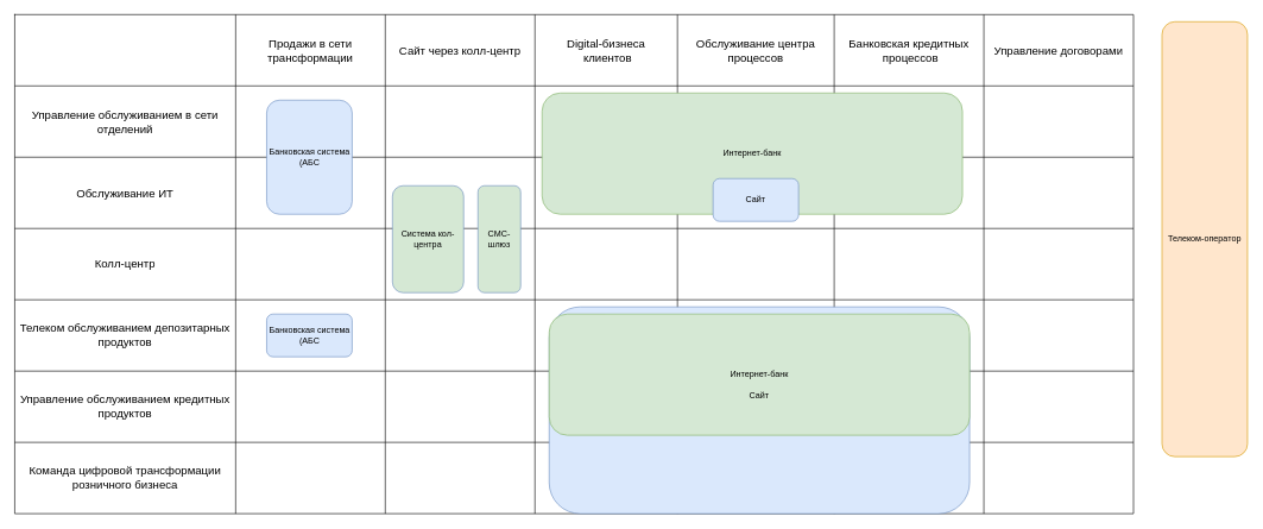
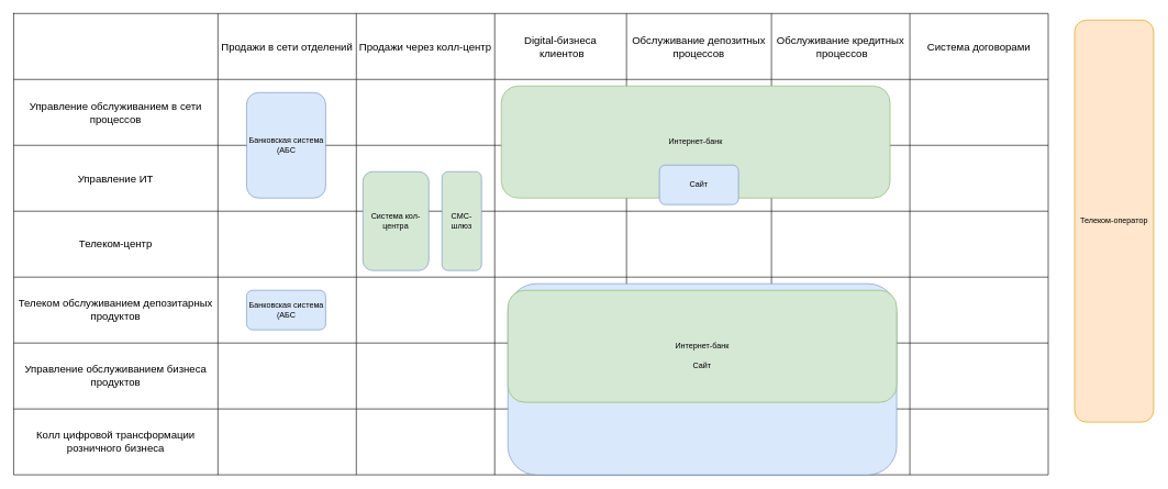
  <mxCell id="0" />
  <mxCell id="1" parent="0" />
  <mxCell id="2" value="" style="shape=table;startSize=0;container=1;collapsible=0;childLayout=tableLayout;fontSize=16;" parent="1" vertex="1"><mxGeometry y="20" width="1570" height="700" as="geometry" x="20" /></mxCell>
  <mxCell id="3" value="" style="shape=tableRow;horizontal=0;startSize=0;swimlaneHead=0;swimlaneBody=0;strokeColor=inherit;top=0;left=0;bottom=0;right=0;collapsible=0;dropTarget=0;fillColor=none;points=[[0,0.5],[1,0.5]];portConstraint=eastwest;fontSize=16;" parent="2" vertex="1"><mxGeometry width="1570" height="100" as="geometry" /></mxCell>
  <mxCell id="4" value="" style="shape=partialRectangle;html=1;whiteSpace=wrap;connectable=0;strokeColor=inherit;overflow=hidden;fillColor=none;top=0;left=0;bottom=0;right=0;pointerEvents=1;fontSize=16;" parent="3" vertex="1"><mxGeometry width="310" height="100" as="geometry"><mxRectangle width="310" height="100" as="alternateBounds" /></mxGeometry></mxCell>
- <mxCell id="5" value="Продажи в сети трансформации" style="shape=partialRectangle;html=1;whiteSpace=wrap;connectable=0;strokeColor=inherit;overflow=hidden;fillColor=none;top=0;left=0;bottom=0;right=0;pointerEvents=1;fontSize=16;" parent="3" vertex="1"><mxGeometry x="310" width="210" height="100" as="geometry"><mxRectangle width="210" height="100" as="alternateBounds" /></mxGeometry></mxCell>
- <mxCell id="6" value="Сайт через колл-центр" style="shape=partialRectangle;html=1;whiteSpace=wrap;connectable=0;strokeColor=inherit;overflow=hidden;fillColor=none;top=0;left=0;bottom=0;right=0;pointerEvents=1;fontSize=16;" parent="3" vertex="1"><mxGeometry x="520" width="210" height="100" as="geometry"><mxRectangle width="210" height="100" as="alternateBounds" /></mxGeometry></mxCell>
+ <mxCell id="5" value="Продажи в сети отделений" style="shape=partialRectangle;html=1;whiteSpace=wrap;connectable=0;strokeColor=inherit;overflow=hidden;fillColor=none;top=0;left=0;bottom=0;right=0;pointerEvents=1;fontSize=16;" parent="3" vertex="1"><mxGeometry x="310" width="210" height="100" as="geometry"><mxRectangle width="210" height="100" as="alternateBounds" /></mxGeometry></mxCell>
+ <mxCell id="6" value="Продажи через колл-центр" style="shape=partialRectangle;html=1;whiteSpace=wrap;connectable=0;strokeColor=inherit;overflow=hidden;fillColor=none;top=0;left=0;bottom=0;right=0;pointerEvents=1;fontSize=16;" parent="3" vertex="1"><mxGeometry x="520" width="210" height="100" as="geometry"><mxRectangle width="210" height="100" as="alternateBounds" /></mxGeometry></mxCell>
  <mxCell id="7" value="Digital-бизнеса&lt;div&gt;&amp;nbsp;клиентов&lt;/div&gt;" style="shape=partialRectangle;html=1;whiteSpace=wrap;connectable=0;strokeColor=inherit;overflow=hidden;fillColor=none;top=0;left=0;bottom=0;right=0;pointerEvents=1;fontSize=16;" parent="3" vertex="1"><mxGeometry x="730" width="200" height="100" as="geometry"><mxRectangle width="200" height="100" as="alternateBounds" /></mxGeometry></mxCell>
- <mxCell id="8" value="Обслуживание центра процессов" style="shape=partialRectangle;html=1;whiteSpace=wrap;connectable=0;strokeColor=inherit;overflow=hidden;fillColor=none;top=0;left=0;bottom=0;right=0;pointerEvents=1;fontSize=16;" parent="3" vertex="1"><mxGeometry x="930" width="220" height="100" as="geometry"><mxRectangle width="220" height="100" as="alternateBounds" /></mxGeometry></mxCell>
- <mxCell id="9" value="Банковская кредитных&lt;div&gt;&amp;nbsp;процессов&lt;/div&gt;" style="shape=partialRectangle;html=1;whiteSpace=wrap;connectable=0;strokeColor=inherit;overflow=hidden;fillColor=none;top=0;left=0;bottom=0;right=0;pointerEvents=1;fontSize=16;" parent="3" vertex="1"><mxGeometry x="1150" width="210" height="100" as="geometry"><mxRectangle width="210" height="100" as="alternateBounds" /></mxGeometry></mxCell>
- <mxCell id="10" value="Управление договорами" style="shape=partialRectangle;html=1;whiteSpace=wrap;connectable=0;strokeColor=inherit;overflow=hidden;fillColor=none;top=0;left=0;bottom=0;right=0;pointerEvents=1;fontSize=16;" parent="3" vertex="1"><mxGeometry x="1360" width="210" height="100" as="geometry"><mxRectangle width="210" height="100" as="alternateBounds" /></mxGeometry></mxCell>
+ <mxCell id="8" value="Обслуживание депозитных процессов" style="shape=partialRectangle;html=1;whiteSpace=wrap;connectable=0;strokeColor=inherit;overflow=hidden;fillColor=none;top=0;left=0;bottom=0;right=0;pointerEvents=1;fontSize=16;" parent="3" vertex="1"><mxGeometry x="930" width="220" height="100" as="geometry"><mxRectangle width="220" height="100" as="alternateBounds" /></mxGeometry></mxCell>
+ <mxCell id="9" value="Обслуживание кредитных&lt;div&gt;&amp;nbsp;процессов&lt;/div&gt;" style="shape=partialRectangle;html=1;whiteSpace=wrap;connectable=0;strokeColor=inherit;overflow=hidden;fillColor=none;top=0;left=0;bottom=0;right=0;pointerEvents=1;fontSize=16;" parent="3" vertex="1"><mxGeometry x="1150" width="210" height="100" as="geometry"><mxRectangle width="210" height="100" as="alternateBounds" /></mxGeometry></mxCell>
+ <mxCell id="10" value="Система договорами" style="shape=partialRectangle;html=1;whiteSpace=wrap;connectable=0;strokeColor=inherit;overflow=hidden;fillColor=none;top=0;left=0;bottom=0;right=0;pointerEvents=1;fontSize=16;" parent="3" vertex="1"><mxGeometry x="1360" width="210" height="100" as="geometry"><mxRectangle width="210" height="100" as="alternateBounds" /></mxGeometry></mxCell>
  <mxCell id="11" value="" style="shape=tableRow;horizontal=0;startSize=0;swimlaneHead=0;swimlaneBody=0;strokeColor=inherit;top=0;left=0;bottom=0;right=0;collapsible=0;dropTarget=0;fillColor=none;points=[[0,0.5],[1,0.5]];portConstraint=eastwest;fontSize=16;" parent="2" vertex="1"><mxGeometry y="100" width="1570" height="100" as="geometry" /></mxCell>
- <mxCell id="12" value="Управление обслуживанием в сети отделений" style="shape=partialRectangle;html=1;whiteSpace=wrap;connectable=0;strokeColor=inherit;overflow=hidden;fillColor=none;top=0;left=0;bottom=0;right=0;pointerEvents=1;fontSize=16;" parent="11" vertex="1"><mxGeometry width="310" height="100" as="geometry"><mxRectangle width="310" height="100" as="alternateBounds" /></mxGeometry></mxCell>
+ <mxCell id="12" value="Управление обслуживанием в сети процессов" style="shape=partialRectangle;html=1;whiteSpace=wrap;connectable=0;strokeColor=inherit;overflow=hidden;fillColor=none;top=0;left=0;bottom=0;right=0;pointerEvents=1;fontSize=16;" parent="11" vertex="1"><mxGeometry width="310" height="100" as="geometry"><mxRectangle width="310" height="100" as="alternateBounds" /></mxGeometry></mxCell>
  <mxCell id="13" value="" style="shape=partialRectangle;html=1;whiteSpace=wrap;connectable=0;strokeColor=inherit;overflow=hidden;fillColor=none;top=0;left=0;bottom=0;right=0;pointerEvents=1;fontSize=16;" parent="11" vertex="1"><mxGeometry x="310" width="210" height="100" as="geometry"><mxRectangle width="210" height="100" as="alternateBounds" /></mxGeometry></mxCell>
  <mxCell id="14" style="shape=partialRectangle;html=1;whiteSpace=wrap;connectable=0;strokeColor=inherit;overflow=hidden;fillColor=none;top=0;left=0;bottom=0;right=0;pointerEvents=1;fontSize=16;" parent="11" vertex="1"><mxGeometry x="520" width="210" height="100" as="geometry"><mxRectangle width="210" height="100" as="alternateBounds" /></mxGeometry></mxCell>
  <mxCell id="15" value="" style="shape=partialRectangle;html=1;whiteSpace=wrap;connectable=0;strokeColor=inherit;overflow=hidden;fillColor=none;top=0;left=0;bottom=0;right=0;pointerEvents=1;fontSize=16;" parent="11" vertex="1"><mxGeometry x="730" width="200" height="100" as="geometry"><mxRectangle width="200" height="100" as="alternateBounds" /></mxGeometry></mxCell>
  <mxCell id="16" style="shape=partialRectangle;html=1;whiteSpace=wrap;connectable=0;strokeColor=inherit;overflow=hidden;fillColor=none;top=0;left=0;bottom=0;right=0;pointerEvents=1;fontSize=16;" parent="11" vertex="1"><mxGeometry x="930" width="220" height="100" as="geometry"><mxRectangle width="220" height="100" as="alternateBounds" /></mxGeometry></mxCell>
  <mxCell id="17" style="shape=partialRectangle;html=1;whiteSpace=wrap;connectable=0;strokeColor=inherit;overflow=hidden;fillColor=none;top=0;left=0;bottom=0;right=0;pointerEvents=1;fontSize=16;" parent="11" vertex="1"><mxGeometry x="1150" width="210" height="100" as="geometry"><mxRectangle width="210" height="100" as="alternateBounds" /></mxGeometry></mxCell>
  <mxCell id="18" style="shape=partialRectangle;html=1;whiteSpace=wrap;connectable=0;strokeColor=inherit;overflow=hidden;fillColor=none;top=0;left=0;bottom=0;right=0;pointerEvents=1;fontSize=16;" parent="11" vertex="1"><mxGeometry x="1360" width="210" height="100" as="geometry"><mxRectangle width="210" height="100" as="alternateBounds" /></mxGeometry></mxCell>
  <mxCell id="19" style="shape=tableRow;horizontal=0;startSize=0;swimlaneHead=0;swimlaneBody=0;strokeColor=inherit;top=0;left=0;bottom=0;right=0;collapsible=0;dropTarget=0;fillColor=none;points=[[0,0.5],[1,0.5]];portConstraint=eastwest;fontSize=16;" vertex="1" parent="2"><mxGeometry y="200" width="1570" height="100" as="geometry" /></mxCell>
- <mxCell id="20" value="Обслуживание ИТ" style="shape=partialRectangle;html=1;whiteSpace=wrap;connectable=0;strokeColor=inherit;overflow=hidden;fillColor=none;top=0;left=0;bottom=0;right=0;pointerEvents=1;fontSize=16;" vertex="1" parent="19"><mxGeometry width="310" height="100" as="geometry"><mxRectangle width="310" height="100" as="alternateBounds" /></mxGeometry></mxCell>
+ <mxCell id="20" value="Управление ИТ" style="shape=partialRectangle;html=1;whiteSpace=wrap;connectable=0;strokeColor=inherit;overflow=hidden;fillColor=none;top=0;left=0;bottom=0;right=0;pointerEvents=1;fontSize=16;" vertex="1" parent="19"><mxGeometry width="310" height="100" as="geometry"><mxRectangle width="310" height="100" as="alternateBounds" /></mxGeometry></mxCell>
  <mxCell id="21" style="shape=partialRectangle;html=1;whiteSpace=wrap;connectable=0;strokeColor=inherit;overflow=hidden;fillColor=none;top=0;left=0;bottom=0;right=0;pointerEvents=1;fontSize=16;" vertex="1" parent="19"><mxGeometry x="310" width="210" height="100" as="geometry"><mxRectangle width="210" height="100" as="alternateBounds" /></mxGeometry></mxCell>
  <mxCell id="22" style="shape=partialRectangle;html=1;whiteSpace=wrap;connectable=0;strokeColor=inherit;overflow=hidden;fillColor=none;top=0;left=0;bottom=0;right=0;pointerEvents=1;fontSize=16;" vertex="1" parent="19"><mxGeometry x="520" width="210" height="100" as="geometry"><mxRectangle width="210" height="100" as="alternateBounds" /></mxGeometry></mxCell>
  <mxCell id="23" style="shape=partialRectangle;html=1;whiteSpace=wrap;connectable=0;strokeColor=inherit;overflow=hidden;fillColor=none;top=0;left=0;bottom=0;right=0;pointerEvents=1;fontSize=16;" vertex="1" parent="19"><mxGeometry x="730" width="200" height="100" as="geometry"><mxRectangle width="200" height="100" as="alternateBounds" /></mxGeometry></mxCell>
  <mxCell id="24" style="shape=partialRectangle;html=1;whiteSpace=wrap;connectable=0;strokeColor=inherit;overflow=hidden;fillColor=none;top=0;left=0;bottom=0;right=0;pointerEvents=1;fontSize=16;" vertex="1" parent="19"><mxGeometry x="930" width="220" height="100" as="geometry"><mxRectangle width="220" height="100" as="alternateBounds" /></mxGeometry></mxCell>
  <mxCell id="25" style="shape=partialRectangle;html=1;whiteSpace=wrap;connectable=0;strokeColor=inherit;overflow=hidden;fillColor=none;top=0;left=0;bottom=0;right=0;pointerEvents=1;fontSize=16;" vertex="1" parent="19"><mxGeometry x="1150" width="210" height="100" as="geometry"><mxRectangle width="210" height="100" as="alternateBounds" /></mxGeometry></mxCell>
  <mxCell id="26" style="shape=partialRectangle;html=1;whiteSpace=wrap;connectable=0;strokeColor=inherit;overflow=hidden;fillColor=none;top=0;left=0;bottom=0;right=0;pointerEvents=1;fontSize=16;" vertex="1" parent="19"><mxGeometry x="1360" width="210" height="100" as="geometry"><mxRectangle width="210" height="100" as="alternateBounds" /></mxGeometry></mxCell>
  <mxCell id="27" value="" style="shape=tableRow;horizontal=0;startSize=0;swimlaneHead=0;swimlaneBody=0;strokeColor=inherit;top=0;left=0;bottom=0;right=0;collapsible=0;dropTarget=0;fillColor=none;points=[[0,0.5],[1,0.5]];portConstraint=eastwest;fontSize=16;" parent="2" vertex="1"><mxGeometry y="300" width="1570" height="100" as="geometry" /></mxCell>
- <mxCell id="28" value="Колл-центр" style="shape=partialRectangle;html=1;whiteSpace=wrap;connectable=0;strokeColor=inherit;overflow=hidden;fillColor=none;top=0;left=0;bottom=0;right=0;pointerEvents=1;fontSize=16;" parent="27" vertex="1"><mxGeometry width="310" height="100" as="geometry"><mxRectangle width="310" height="100" as="alternateBounds" /></mxGeometry></mxCell>
+ <mxCell id="28" value="Телеком-центр" style="shape=partialRectangle;html=1;whiteSpace=wrap;connectable=0;strokeColor=inherit;overflow=hidden;fillColor=none;top=0;left=0;bottom=0;right=0;pointerEvents=1;fontSize=16;" parent="27" vertex="1"><mxGeometry width="310" height="100" as="geometry"><mxRectangle width="310" height="100" as="alternateBounds" /></mxGeometry></mxCell>
  <mxCell id="29" value="" style="shape=partialRectangle;html=1;whiteSpace=wrap;connectable=0;strokeColor=inherit;overflow=hidden;fillColor=none;top=0;left=0;bottom=0;right=0;pointerEvents=1;fontSize=16;" parent="27" vertex="1"><mxGeometry x="310" width="210" height="100" as="geometry"><mxRectangle width="210" height="100" as="alternateBounds" /></mxGeometry></mxCell>
  <mxCell id="30" style="shape=partialRectangle;html=1;whiteSpace=wrap;connectable=0;strokeColor=inherit;overflow=hidden;fillColor=none;top=0;left=0;bottom=0;right=0;pointerEvents=1;fontSize=16;" parent="27" vertex="1"><mxGeometry x="520" width="210" height="100" as="geometry"><mxRectangle width="210" height="100" as="alternateBounds" /></mxGeometry></mxCell>
  <mxCell id="31" value="" style="shape=partialRectangle;html=1;whiteSpace=wrap;connectable=0;strokeColor=inherit;overflow=hidden;fillColor=none;top=0;left=0;bottom=0;right=0;pointerEvents=1;fontSize=16;" parent="27" vertex="1"><mxGeometry x="730" width="200" height="100" as="geometry"><mxRectangle width="200" height="100" as="alternateBounds" /></mxGeometry></mxCell>
  <mxCell id="32" style="shape=partialRectangle;html=1;whiteSpace=wrap;connectable=0;strokeColor=inherit;overflow=hidden;fillColor=none;top=0;left=0;bottom=0;right=0;pointerEvents=1;fontSize=16;" parent="27" vertex="1"><mxGeometry x="930" width="220" height="100" as="geometry"><mxRectangle width="220" height="100" as="alternateBounds" /></mxGeometry></mxCell>
  <mxCell id="33" style="shape=partialRectangle;html=1;whiteSpace=wrap;connectable=0;strokeColor=inherit;overflow=hidden;fillColor=none;top=0;left=0;bottom=0;right=0;pointerEvents=1;fontSize=16;" parent="27" vertex="1"><mxGeometry x="1150" width="210" height="100" as="geometry"><mxRectangle width="210" height="100" as="alternateBounds" /></mxGeometry></mxCell>
  <mxCell id="34" style="shape=partialRectangle;html=1;whiteSpace=wrap;connectable=0;strokeColor=inherit;overflow=hidden;fillColor=none;top=0;left=0;bottom=0;right=0;pointerEvents=1;fontSize=16;" parent="27" vertex="1"><mxGeometry x="1360" width="210" height="100" as="geometry"><mxRectangle width="210" height="100" as="alternateBounds" /></mxGeometry></mxCell>
  <mxCell id="35" style="shape=tableRow;horizontal=0;startSize=0;swimlaneHead=0;swimlaneBody=0;strokeColor=inherit;top=0;left=0;bottom=0;right=0;collapsible=0;dropTarget=0;fillColor=none;points=[[0,0.5],[1,0.5]];portConstraint=eastwest;fontSize=16;" parent="2" vertex="1"><mxGeometry y="400" width="1570" height="100" as="geometry" /></mxCell>
  <mxCell id="36" value="Телеком обслуживанием депозитарных продуктов" style="shape=partialRectangle;html=1;whiteSpace=wrap;connectable=0;strokeColor=inherit;overflow=hidden;fillColor=none;top=0;left=0;bottom=0;right=0;pointerEvents=1;fontSize=16;" parent="35" vertex="1"><mxGeometry width="310" height="100" as="geometry"><mxRectangle width="310" height="100" as="alternateBounds" /></mxGeometry></mxCell>
  <mxCell id="37" style="shape=partialRectangle;html=1;whiteSpace=wrap;connectable=0;strokeColor=inherit;overflow=hidden;fillColor=none;top=0;left=0;bottom=0;right=0;pointerEvents=1;fontSize=16;" parent="35" vertex="1"><mxGeometry x="310" width="210" height="100" as="geometry"><mxRectangle width="210" height="100" as="alternateBounds" /></mxGeometry></mxCell>
  <mxCell id="38" style="shape=partialRectangle;html=1;whiteSpace=wrap;connectable=0;strokeColor=inherit;overflow=hidden;fillColor=none;top=0;left=0;bottom=0;right=0;pointerEvents=1;fontSize=16;" parent="35" vertex="1"><mxGeometry x="520" width="210" height="100" as="geometry"><mxRectangle width="210" height="100" as="alternateBounds" /></mxGeometry></mxCell>
  <mxCell id="39" style="shape=partialRectangle;html=1;whiteSpace=wrap;connectable=0;strokeColor=inherit;overflow=hidden;fillColor=none;top=0;left=0;bottom=0;right=0;pointerEvents=1;fontSize=16;" parent="35" vertex="1"><mxGeometry x="730" width="200" height="100" as="geometry"><mxRectangle width="200" height="100" as="alternateBounds" /></mxGeometry></mxCell>
  <mxCell id="40" style="shape=partialRectangle;html=1;whiteSpace=wrap;connectable=0;strokeColor=inherit;overflow=hidden;fillColor=none;top=0;left=0;bottom=0;right=0;pointerEvents=1;fontSize=16;" parent="35" vertex="1"><mxGeometry x="930" width="220" height="100" as="geometry"><mxRectangle width="220" height="100" as="alternateBounds" /></mxGeometry></mxCell>
  <mxCell id="41" style="shape=partialRectangle;html=1;whiteSpace=wrap;connectable=0;strokeColor=inherit;overflow=hidden;fillColor=none;top=0;left=0;bottom=0;right=0;pointerEvents=1;fontSize=16;" parent="35" vertex="1"><mxGeometry x="1150" width="210" height="100" as="geometry"><mxRectangle width="210" height="100" as="alternateBounds" /></mxGeometry></mxCell>
  <mxCell id="42" style="shape=partialRectangle;html=1;whiteSpace=wrap;connectable=0;strokeColor=inherit;overflow=hidden;fillColor=none;top=0;left=0;bottom=0;right=0;pointerEvents=1;fontSize=16;" parent="35" vertex="1"><mxGeometry x="1360" width="210" height="100" as="geometry"><mxRectangle width="210" height="100" as="alternateBounds" /></mxGeometry></mxCell>
  <mxCell id="43" style="shape=tableRow;horizontal=0;startSize=0;swimlaneHead=0;swimlaneBody=0;strokeColor=inherit;top=0;left=0;bottom=0;right=0;collapsible=0;dropTarget=0;fillColor=none;points=[[0,0.5],[1,0.5]];portConstraint=eastwest;fontSize=16;" parent="2" vertex="1"><mxGeometry y="500" width="1570" height="100" as="geometry" /></mxCell>
- <mxCell id="44" value="Управление обслуживанием кредитных продуктов" style="shape=partialRectangle;html=1;whiteSpace=wrap;connectable=0;strokeColor=inherit;overflow=hidden;fillColor=none;top=0;left=0;bottom=0;right=0;pointerEvents=1;fontSize=16;" parent="43" vertex="1"><mxGeometry width="310" height="100" as="geometry"><mxRectangle width="310" height="100" as="alternateBounds" /></mxGeometry></mxCell>
+ <mxCell id="44" value="Управление обслуживанием бизнеса продуктов" style="shape=partialRectangle;html=1;whiteSpace=wrap;connectable=0;strokeColor=inherit;overflow=hidden;fillColor=none;top=0;left=0;bottom=0;right=0;pointerEvents=1;fontSize=16;" parent="43" vertex="1"><mxGeometry width="310" height="100" as="geometry"><mxRectangle width="310" height="100" as="alternateBounds" /></mxGeometry></mxCell>
  <mxCell id="45" style="shape=partialRectangle;html=1;whiteSpace=wrap;connectable=0;strokeColor=inherit;overflow=hidden;fillColor=none;top=0;left=0;bottom=0;right=0;pointerEvents=1;fontSize=16;" parent="43" vertex="1"><mxGeometry x="310" width="210" height="100" as="geometry"><mxRectangle width="210" height="100" as="alternateBounds" /></mxGeometry></mxCell>
  <mxCell id="46" style="shape=partialRectangle;html=1;whiteSpace=wrap;connectable=0;strokeColor=inherit;overflow=hidden;fillColor=none;top=0;left=0;bottom=0;right=0;pointerEvents=1;fontSize=16;" parent="43" vertex="1"><mxGeometry x="520" width="210" height="100" as="geometry"><mxRectangle width="210" height="100" as="alternateBounds" /></mxGeometry></mxCell>
  <mxCell id="47" style="shape=partialRectangle;html=1;whiteSpace=wrap;connectable=0;strokeColor=inherit;overflow=hidden;fillColor=none;top=0;left=0;bottom=0;right=0;pointerEvents=1;fontSize=16;" parent="43" vertex="1"><mxGeometry x="730" width="200" height="100" as="geometry"><mxRectangle width="200" height="100" as="alternateBounds" /></mxGeometry></mxCell>
  <mxCell id="48" style="shape=partialRectangle;html=1;whiteSpace=wrap;connectable=0;strokeColor=inherit;overflow=hidden;fillColor=none;top=0;left=0;bottom=0;right=0;pointerEvents=1;fontSize=16;" parent="43" vertex="1"><mxGeometry x="930" width="220" height="100" as="geometry"><mxRectangle width="220" height="100" as="alternateBounds" /></mxGeometry></mxCell>
  <mxCell id="49" style="shape=partialRectangle;html=1;whiteSpace=wrap;connectable=0;strokeColor=inherit;overflow=hidden;fillColor=none;top=0;left=0;bottom=0;right=0;pointerEvents=1;fontSize=16;" parent="43" vertex="1"><mxGeometry x="1150" width="210" height="100" as="geometry"><mxRectangle width="210" height="100" as="alternateBounds" /></mxGeometry></mxCell>
  <mxCell id="50" style="shape=partialRectangle;html=1;whiteSpace=wrap;connectable=0;strokeColor=inherit;overflow=hidden;fillColor=none;top=0;left=0;bottom=0;right=0;pointerEvents=1;fontSize=16;" parent="43" vertex="1"><mxGeometry x="1360" width="210" height="100" as="geometry"><mxRectangle width="210" height="100" as="alternateBounds" /></mxGeometry></mxCell>
  <mxCell id="51" style="shape=tableRow;horizontal=0;startSize=0;swimlaneHead=0;swimlaneBody=0;strokeColor=inherit;top=0;left=0;bottom=0;right=0;collapsible=0;dropTarget=0;fillColor=none;points=[[0,0.5],[1,0.5]];portConstraint=eastwest;fontSize=16;" parent="2" vertex="1"><mxGeometry y="600" width="1570" height="100" as="geometry" /></mxCell>
- <mxCell id="52" value="Команда цифровой трансформации розничного бизнеса" style="shape=partialRectangle;html=1;whiteSpace=wrap;connectable=0;strokeColor=inherit;overflow=hidden;fillColor=none;top=0;left=0;bottom=0;right=0;pointerEvents=1;fontSize=16;" parent="51" vertex="1"><mxGeometry width="310" height="100" as="geometry"><mxRectangle width="310" height="100" as="alternateBounds" /></mxGeometry></mxCell>
+ <mxCell id="52" value="Колл цифровой трансформации розничного бизнеса" style="shape=partialRectangle;html=1;whiteSpace=wrap;connectable=0;strokeColor=inherit;overflow=hidden;fillColor=none;top=0;left=0;bottom=0;right=0;pointerEvents=1;fontSize=16;" parent="51" vertex="1"><mxGeometry width="310" height="100" as="geometry"><mxRectangle width="310" height="100" as="alternateBounds" /></mxGeometry></mxCell>
  <mxCell id="53" style="shape=partialRectangle;html=1;whiteSpace=wrap;connectable=0;strokeColor=inherit;overflow=hidden;fillColor=none;top=0;left=0;bottom=0;right=0;pointerEvents=1;fontSize=16;" parent="51" vertex="1"><mxGeometry x="310" width="210" height="100" as="geometry"><mxRectangle width="210" height="100" as="alternateBounds" /></mxGeometry></mxCell>
  <mxCell id="54" style="shape=partialRectangle;html=1;whiteSpace=wrap;connectable=0;strokeColor=inherit;overflow=hidden;fillColor=none;top=0;left=0;bottom=0;right=0;pointerEvents=1;fontSize=16;" parent="51" vertex="1"><mxGeometry x="520" width="210" height="100" as="geometry"><mxRectangle width="210" height="100" as="alternateBounds" /></mxGeometry></mxCell>
  <mxCell id="55" style="shape=partialRectangle;html=1;whiteSpace=wrap;connectable=0;strokeColor=inherit;overflow=hidden;fillColor=none;top=0;left=0;bottom=0;right=0;pointerEvents=1;fontSize=16;" parent="51" vertex="1"><mxGeometry x="730" width="200" height="100" as="geometry"><mxRectangle width="200" height="100" as="alternateBounds" /></mxGeometry></mxCell>
  <mxCell id="56" style="shape=partialRectangle;html=1;whiteSpace=wrap;connectable=0;strokeColor=inherit;overflow=hidden;fillColor=none;top=0;left=0;bottom=0;right=0;pointerEvents=1;fontSize=16;" parent="51" vertex="1"><mxGeometry x="930" width="220" height="100" as="geometry"><mxRectangle width="220" height="100" as="alternateBounds" /></mxGeometry></mxCell>
  <mxCell id="57" style="shape=partialRectangle;html=1;whiteSpace=wrap;connectable=0;strokeColor=inherit;overflow=hidden;fillColor=none;top=0;left=0;bottom=0;right=0;pointerEvents=1;fontSize=16;" parent="51" vertex="1"><mxGeometry x="1150" width="210" height="100" as="geometry"><mxRectangle width="210" height="100" as="alternateBounds" /></mxGeometry></mxCell>
  <mxCell id="58" style="shape=partialRectangle;html=1;whiteSpace=wrap;connectable=0;strokeColor=inherit;overflow=hidden;fillColor=none;top=0;left=0;bottom=0;right=0;pointerEvents=1;fontSize=16;" parent="51" vertex="1"><mxGeometry x="1360" width="210" height="100" as="geometry"><mxRectangle width="210" height="100" as="alternateBounds" /></mxGeometry></mxCell>
  <mxCell id="59" value="Банковская система&lt;div&gt;(АБС&lt;/div&gt;" style="rounded=1;whiteSpace=wrap;html=1;fillColor=#dae8fc;strokeColor=#6c8ebf;" parent="1" vertex="1"><mxGeometry x="373.5" y="140" width="120" height="160" as="geometry" /></mxCell>
  <mxCell id="60" value="Система кол-центра" style="rounded=1;whiteSpace=wrap;html=1;fillColor=#d5e8d4;strokeColor=#6c8ebf;" parent="1" vertex="1"><mxGeometry x="550" y="260" width="100" height="150" as="geometry" /></mxCell>
  <mxCell id="61" value="СМС-шлюз" style="rounded=1;whiteSpace=wrap;html=1;fillColor=#d5e8d4;strokeColor=#6c8ebf;" parent="1" vertex="1"><mxGeometry x="670" y="260" width="60" height="150" as="geometry" /></mxCell>
  <mxCell id="62" value="Сайт" style="rounded=1;whiteSpace=wrap;html=1;fillColor=#dae8fc;strokeColor=#6c8ebf;" parent="1" vertex="1"><mxGeometry x="770" y="430" width="590" height="290" as="geometry" /></mxCell>
  <mxCell id="63" value="Телеком-оператор" style="rounded=1;whiteSpace=wrap;html=1;fillColor=#ffe6cc;strokeColor=#d79b00;" parent="1" vertex="1"><mxGeometry x="1630" y="30" width="120" height="610" as="geometry" /></mxCell>
  <mxCell id="64" value="Интернет-банк" style="rounded=1;whiteSpace=wrap;html=1;fillColor=#d5e8d4;strokeColor=#82b366;" parent="1" vertex="1"><mxGeometry x="770" y="440" width="590" height="170" as="geometry" /></mxCell>
  <mxCell id="65" value="Интернет-банк" style="rounded=1;whiteSpace=wrap;html=1;fillColor=#d5e8d4;strokeColor=#82b366;" parent="1" vertex="1"><mxGeometry x="760" y="130" width="590" height="170" as="geometry" /></mxCell>
  <mxCell id="66" value="Сайт" style="text;html=1;align=center;verticalAlign=middle;whiteSpace=wrap;rounded=0;" parent="1" vertex="1"><mxGeometry x="1035" y="540" width="60" height="30" as="geometry" /></mxCell>
  <mxCell id="67" value="Банковская система&lt;div&gt;(АБС&lt;/div&gt;" style="rounded=1;whiteSpace=wrap;html=1;fillColor=#dae8fc;strokeColor=#6c8ebf;" parent="1" vertex="1"><mxGeometry x="373.5" y="440" width="120" height="60" as="geometry" /></mxCell>
  <mxCell id="68" value="Сайт" style="rounded=1;whiteSpace=wrap;html=1;fillColor=#dae8fc;strokeColor=#6c8ebf;" vertex="1" parent="1"><mxGeometry x="1000" y="250" width="120" height="60" as="geometry" /></mxCell>
